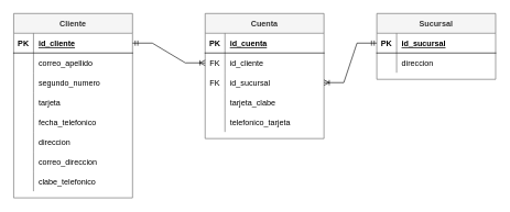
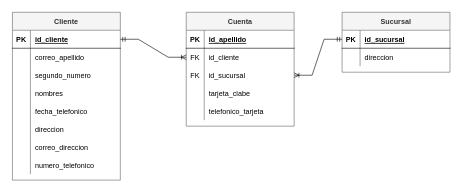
  <mxCell id="0" />
  <mxCell id="1" parent="0" />
  <mxCell id="2" value="Cliente" style="shape=table;startSize=30;container=1;collapsible=1;childLayout=tableLayout;fixedRows=1;rowLines=0;fontStyle=1;align=center;resizeLast=1;fillColor=#f5f5f5;strokeColor=#666666;fontColor=#333333;rounded=0;labelBackgroundColor=none;gradientColor=none;swimlaneFillColor=default;" parent="1" vertex="1"><mxGeometry x="20" y="20" width="180" height="280" as="geometry"><mxRectangle x="80" y="120" width="60" height="30" as="alternateBounds" /></mxGeometry></mxCell>
  <mxCell id="3" value="" style="shape=tableRow;horizontal=0;startSize=0;swimlaneHead=0;swimlaneBody=0;fillColor=none;collapsible=0;dropTarget=0;points=[[0,0.5],[1,0.5]];portConstraint=eastwest;top=0;left=0;right=0;bottom=1;" parent="2" vertex="1"><mxGeometry y="30" width="180" height="30" as="geometry" /></mxCell>
  <mxCell id="4" value="PK" style="shape=partialRectangle;connectable=0;fillColor=none;top=0;left=0;bottom=0;right=0;fontStyle=1;overflow=hidden;" parent="3" vertex="1"><mxGeometry width="30" height="30" as="geometry"><mxRectangle width="30" height="30" as="alternateBounds" /></mxGeometry></mxCell>
  <mxCell id="5" value="id_cliente" style="shape=partialRectangle;connectable=0;fillColor=none;top=0;left=0;bottom=0;right=0;align=left;spacingLeft=6;fontStyle=5;overflow=hidden;" parent="3" vertex="1"><mxGeometry x="30" width="150" height="30" as="geometry"><mxRectangle width="150" height="30" as="alternateBounds" /></mxGeometry></mxCell>
  <mxCell id="6" value="" style="shape=tableRow;horizontal=0;startSize=0;swimlaneHead=0;swimlaneBody=0;fillColor=none;collapsible=0;dropTarget=0;points=[[0,0.5],[1,0.5]];portConstraint=eastwest;top=0;left=0;right=0;bottom=0;" parent="2" vertex="1"><mxGeometry y="60" width="180" height="30" as="geometry" /></mxCell>
  <mxCell id="7" value="" style="shape=partialRectangle;connectable=0;fillColor=none;top=0;left=0;bottom=0;right=0;editable=1;overflow=hidden;" parent="6" vertex="1"><mxGeometry width="30" height="30" as="geometry"><mxRectangle width="30" height="30" as="alternateBounds" /></mxGeometry></mxCell>
  <mxCell id="8" value="correo_apellido" style="shape=partialRectangle;connectable=0;fillColor=none;top=0;left=0;bottom=0;right=0;align=left;spacingLeft=6;overflow=hidden;" parent="6" vertex="1"><mxGeometry x="30" width="150" height="30" as="geometry"><mxRectangle width="150" height="30" as="alternateBounds" /></mxGeometry></mxCell>
  <mxCell id="9" value="" style="shape=tableRow;horizontal=0;startSize=0;swimlaneHead=0;swimlaneBody=0;fillColor=none;collapsible=0;dropTarget=0;points=[[0,0.5],[1,0.5]];portConstraint=eastwest;top=0;left=0;right=0;bottom=0;" parent="2" vertex="1"><mxGeometry y="90" width="180" height="30" as="geometry" /></mxCell>
  <mxCell id="10" value="" style="shape=partialRectangle;connectable=0;fillColor=none;top=0;left=0;bottom=0;right=0;editable=1;overflow=hidden;" parent="9" vertex="1"><mxGeometry width="30" height="30" as="geometry"><mxRectangle width="30" height="30" as="alternateBounds" /></mxGeometry></mxCell>
  <mxCell id="11" value="segundo_numero" style="shape=partialRectangle;connectable=0;fillColor=none;top=0;left=0;bottom=0;right=0;align=left;spacingLeft=6;overflow=hidden;" parent="9" vertex="1"><mxGeometry x="30" width="150" height="30" as="geometry"><mxRectangle width="150" height="30" as="alternateBounds" /></mxGeometry></mxCell>
  <mxCell id="12" value="" style="shape=tableRow;horizontal=0;startSize=0;swimlaneHead=0;swimlaneBody=0;fillColor=none;collapsible=0;dropTarget=0;points=[[0,0.5],[1,0.5]];portConstraint=eastwest;top=0;left=0;right=0;bottom=0;" parent="2" vertex="1"><mxGeometry y="120" width="180" height="30" as="geometry" /></mxCell>
  <mxCell id="13" value="" style="shape=partialRectangle;connectable=0;fillColor=none;top=0;left=0;bottom=0;right=0;editable=1;overflow=hidden;" parent="12" vertex="1"><mxGeometry width="30" height="30" as="geometry"><mxRectangle width="30" height="30" as="alternateBounds" /></mxGeometry></mxCell>
- <mxCell id="14" value="tarjeta" style="shape=partialRectangle;connectable=0;fillColor=none;top=0;left=0;bottom=0;right=0;align=left;spacingLeft=6;overflow=hidden;" parent="12" vertex="1"><mxGeometry x="30" width="150" height="30" as="geometry"><mxRectangle width="150" height="30" as="alternateBounds" /></mxGeometry></mxCell>
+ <mxCell id="14" value="nombres" style="shape=partialRectangle;connectable=0;fillColor=none;top=0;left=0;bottom=0;right=0;align=left;spacingLeft=6;overflow=hidden;" parent="12" vertex="1"><mxGeometry x="30" width="150" height="30" as="geometry"><mxRectangle width="150" height="30" as="alternateBounds" /></mxGeometry></mxCell>
  <mxCell id="15" value="" style="shape=tableRow;horizontal=0;startSize=0;swimlaneHead=0;swimlaneBody=0;fillColor=none;collapsible=0;dropTarget=0;points=[[0,0.5],[1,0.5]];portConstraint=eastwest;top=0;left=0;right=0;bottom=0;" parent="2" vertex="1"><mxGeometry y="150" width="180" height="30" as="geometry" /></mxCell>
  <mxCell id="16" value="" style="shape=partialRectangle;connectable=0;fillColor=none;top=0;left=0;bottom=0;right=0;editable=1;overflow=hidden;" parent="15" vertex="1"><mxGeometry width="30" height="30" as="geometry"><mxRectangle width="30" height="30" as="alternateBounds" /></mxGeometry></mxCell>
  <mxCell id="17" value="fecha_telefonico" style="shape=partialRectangle;connectable=0;fillColor=none;top=0;left=0;bottom=0;right=0;align=left;spacingLeft=6;overflow=hidden;" parent="15" vertex="1"><mxGeometry x="30" width="150" height="30" as="geometry"><mxRectangle width="150" height="30" as="alternateBounds" /></mxGeometry></mxCell>
  <mxCell id="18" value="" style="shape=tableRow;horizontal=0;startSize=0;swimlaneHead=0;swimlaneBody=0;fillColor=none;collapsible=0;dropTarget=0;points=[[0,0.5],[1,0.5]];portConstraint=eastwest;top=0;left=0;right=0;bottom=0;" parent="2" vertex="1"><mxGeometry y="180" width="180" height="30" as="geometry" /></mxCell>
  <mxCell id="19" value="" style="shape=partialRectangle;connectable=0;fillColor=none;top=0;left=0;bottom=0;right=0;editable=1;overflow=hidden;" parent="18" vertex="1"><mxGeometry width="30" height="30" as="geometry"><mxRectangle width="30" height="30" as="alternateBounds" /></mxGeometry></mxCell>
  <mxCell id="20" value="direccion" style="shape=partialRectangle;connectable=0;fillColor=none;top=0;left=0;bottom=0;right=0;align=left;spacingLeft=6;overflow=hidden;" parent="18" vertex="1"><mxGeometry x="30" width="150" height="30" as="geometry"><mxRectangle width="150" height="30" as="alternateBounds" /></mxGeometry></mxCell>
  <mxCell id="21" value="" style="shape=tableRow;horizontal=0;startSize=0;swimlaneHead=0;swimlaneBody=0;fillColor=none;collapsible=0;dropTarget=0;points=[[0,0.5],[1,0.5]];portConstraint=eastwest;top=0;left=0;right=0;bottom=0;" parent="2" vertex="1"><mxGeometry y="210" width="180" height="30" as="geometry" /></mxCell>
  <mxCell id="22" value="" style="shape=partialRectangle;connectable=0;fillColor=none;top=0;left=0;bottom=0;right=0;editable=1;overflow=hidden;" parent="21" vertex="1"><mxGeometry width="30" height="30" as="geometry"><mxRectangle width="30" height="30" as="alternateBounds" /></mxGeometry></mxCell>
  <mxCell id="23" value="correo_direccion" style="shape=partialRectangle;connectable=0;fillColor=none;top=0;left=0;bottom=0;right=0;align=left;spacingLeft=6;overflow=hidden;" parent="21" vertex="1"><mxGeometry x="30" width="150" height="30" as="geometry"><mxRectangle width="150" height="30" as="alternateBounds" /></mxGeometry></mxCell>
  <mxCell id="24" value="" style="shape=tableRow;horizontal=0;startSize=0;swimlaneHead=0;swimlaneBody=0;fillColor=none;collapsible=0;dropTarget=0;points=[[0,0.5],[1,0.5]];portConstraint=eastwest;top=0;left=0;right=0;bottom=0;" parent="2" vertex="1"><mxGeometry y="240" width="180" height="30" as="geometry" /></mxCell>
  <mxCell id="25" value="" style="shape=partialRectangle;connectable=0;fillColor=none;top=0;left=0;bottom=0;right=0;editable=1;overflow=hidden;" parent="24" vertex="1"><mxGeometry width="30" height="30" as="geometry"><mxRectangle width="30" height="30" as="alternateBounds" /></mxGeometry></mxCell>
- <mxCell id="26" value="clabe_telefonico" style="shape=partialRectangle;connectable=0;fillColor=none;top=0;left=0;bottom=0;right=0;align=left;spacingLeft=6;overflow=hidden;" parent="24" vertex="1"><mxGeometry x="30" width="150" height="30" as="geometry"><mxRectangle width="150" height="30" as="alternateBounds" /></mxGeometry></mxCell>
+ <mxCell id="26" value="numero_telefonico" style="shape=partialRectangle;connectable=0;fillColor=none;top=0;left=0;bottom=0;right=0;align=left;spacingLeft=6;overflow=hidden;" parent="24" vertex="1"><mxGeometry x="30" width="150" height="30" as="geometry"><mxRectangle width="150" height="30" as="alternateBounds" /></mxGeometry></mxCell>
  <mxCell id="27" value="" style="shape=partialRectangle;connectable=0;fillColor=none;top=0;left=0;bottom=0;right=0;editable=1;overflow=hidden;strokeColor=default;" parent="1" vertex="1"><mxGeometry x="20" y="170" width="30" height="30" as="geometry"><mxRectangle width="30" height="30" as="alternateBounds" /></mxGeometry></mxCell>
  <mxCell id="28" value="Cuenta" style="shape=table;startSize=30;container=1;collapsible=1;childLayout=tableLayout;fixedRows=1;rowLines=0;fontStyle=1;align=center;resizeLast=1;fillColor=#f5f5f5;strokeColor=#666666;fontColor=#333333;rounded=0;labelBackgroundColor=none;gradientColor=none;swimlaneFillColor=default;" parent="1" vertex="1"><mxGeometry x="310" y="20" width="180" height="190" as="geometry"><mxRectangle x="80" y="120" width="60" height="30" as="alternateBounds" /></mxGeometry></mxCell>
  <mxCell id="29" value="" style="shape=tableRow;horizontal=0;startSize=0;swimlaneHead=0;swimlaneBody=0;fillColor=none;collapsible=0;dropTarget=0;points=[[0,0.5],[1,0.5]];portConstraint=eastwest;top=0;left=0;right=0;bottom=1;" parent="28" vertex="1"><mxGeometry y="30" width="180" height="30" as="geometry" /></mxCell>
  <mxCell id="30" value="PK" style="shape=partialRectangle;connectable=0;fillColor=none;top=0;left=0;bottom=0;right=0;fontStyle=1;overflow=hidden;" parent="29" vertex="1"><mxGeometry width="30" height="30" as="geometry"><mxRectangle width="30" height="30" as="alternateBounds" /></mxGeometry></mxCell>
- <mxCell id="31" value="id_cuenta" style="shape=partialRectangle;connectable=0;fillColor=none;top=0;left=0;bottom=0;right=0;align=left;spacingLeft=6;fontStyle=5;overflow=hidden;" parent="29" vertex="1"><mxGeometry x="30" width="150" height="30" as="geometry"><mxRectangle width="150" height="30" as="alternateBounds" /></mxGeometry></mxCell>
+ <mxCell id="31" value="id_apellido" style="shape=partialRectangle;connectable=0;fillColor=none;top=0;left=0;bottom=0;right=0;align=left;spacingLeft=6;fontStyle=5;overflow=hidden;" parent="29" vertex="1"><mxGeometry x="30" width="150" height="30" as="geometry"><mxRectangle width="150" height="30" as="alternateBounds" /></mxGeometry></mxCell>
  <mxCell id="32" value="" style="shape=tableRow;horizontal=0;startSize=0;swimlaneHead=0;swimlaneBody=0;fillColor=none;collapsible=0;dropTarget=0;points=[[0,0.5],[1,0.5]];portConstraint=eastwest;top=0;left=0;right=0;bottom=0;" parent="28" vertex="1"><mxGeometry y="60" width="180" height="30" as="geometry" /></mxCell>
  <mxCell id="33" value="FK" style="shape=partialRectangle;connectable=0;fillColor=none;top=0;left=0;bottom=0;right=0;editable=1;overflow=hidden;" parent="32" vertex="1"><mxGeometry width="30" height="30" as="geometry"><mxRectangle width="30" height="30" as="alternateBounds" /></mxGeometry></mxCell>
  <mxCell id="34" value="id_cliente" style="shape=partialRectangle;connectable=0;fillColor=none;top=0;left=0;bottom=0;right=0;align=left;spacingLeft=6;overflow=hidden;" parent="32" vertex="1"><mxGeometry x="30" width="150" height="30" as="geometry"><mxRectangle width="150" height="30" as="alternateBounds" /></mxGeometry></mxCell>
  <mxCell id="35" value="" style="shape=tableRow;horizontal=0;startSize=0;swimlaneHead=0;swimlaneBody=0;fillColor=none;collapsible=0;dropTarget=0;points=[[0,0.5],[1,0.5]];portConstraint=eastwest;top=0;left=0;right=0;bottom=0;" vertex="1" parent="28"><mxGeometry y="90" width="180" height="30" as="geometry" /></mxCell>
  <mxCell id="36" value="FK" style="shape=partialRectangle;connectable=0;fillColor=none;top=0;left=0;bottom=0;right=0;editable=1;overflow=hidden;" vertex="1" parent="35"><mxGeometry width="30" height="30" as="geometry"><mxRectangle width="30" height="30" as="alternateBounds" /></mxGeometry></mxCell>
  <mxCell id="37" value="id_sucursal" style="shape=partialRectangle;connectable=0;fillColor=none;top=0;left=0;bottom=0;right=0;align=left;spacingLeft=6;overflow=hidden;" vertex="1" parent="35"><mxGeometry x="30" width="150" height="30" as="geometry"><mxRectangle width="150" height="30" as="alternateBounds" /></mxGeometry></mxCell>
  <mxCell id="38" value="" style="shape=tableRow;horizontal=0;startSize=0;swimlaneHead=0;swimlaneBody=0;fillColor=none;collapsible=0;dropTarget=0;points=[[0,0.5],[1,0.5]];portConstraint=eastwest;top=0;left=0;right=0;bottom=0;" parent="28" vertex="1"><mxGeometry y="120" width="180" height="30" as="geometry" /></mxCell>
  <mxCell id="39" value="" style="shape=partialRectangle;connectable=0;fillColor=none;top=0;left=0;bottom=0;right=0;editable=1;overflow=hidden;" parent="38" vertex="1"><mxGeometry width="30" height="30" as="geometry"><mxRectangle width="30" height="30" as="alternateBounds" /></mxGeometry></mxCell>
  <mxCell id="40" value="tarjeta_clabe" style="shape=partialRectangle;connectable=0;fillColor=none;top=0;left=0;bottom=0;right=0;align=left;spacingLeft=6;overflow=hidden;" parent="38" vertex="1"><mxGeometry x="30" width="150" height="30" as="geometry"><mxRectangle width="150" height="30" as="alternateBounds" /></mxGeometry></mxCell>
  <mxCell id="41" value="" style="shape=tableRow;horizontal=0;startSize=0;swimlaneHead=0;swimlaneBody=0;fillColor=none;collapsible=0;dropTarget=0;points=[[0,0.5],[1,0.5]];portConstraint=eastwest;top=0;left=0;right=0;bottom=0;" parent="28" vertex="1"><mxGeometry y="150" width="180" height="30" as="geometry" /></mxCell>
  <mxCell id="42" value="" style="shape=partialRectangle;connectable=0;fillColor=none;top=0;left=0;bottom=0;right=0;editable=1;overflow=hidden;" parent="41" vertex="1"><mxGeometry width="30" height="30" as="geometry"><mxRectangle width="30" height="30" as="alternateBounds" /></mxGeometry></mxCell>
  <mxCell id="43" value="telefonico_tarjeta" style="shape=partialRectangle;connectable=0;fillColor=none;top=0;left=0;bottom=0;right=0;align=left;spacingLeft=6;overflow=hidden;" parent="41" vertex="1"><mxGeometry x="30" width="150" height="30" as="geometry"><mxRectangle width="150" height="30" as="alternateBounds" /></mxGeometry></mxCell>
  <mxCell id="44" value="" style="edgeStyle=entityRelationEdgeStyle;fontSize=12;html=1;endArrow=ERoneToMany;startArrow=ERmandOne;rounded=0;exitX=1;exitY=0.5;exitDx=0;exitDy=0;entryX=0;entryY=0.5;entryDx=0;entryDy=0;endFill=0;" parent="1" source="3" target="32" edge="1"><mxGeometry width="100" height="100" relative="1" as="geometry"><mxPoint x="340" y="360" as="sourcePoint" /><mxPoint x="440" y="260" as="targetPoint" /></mxGeometry></mxCell>
  <mxCell id="45" value="Sucursal" style="shape=table;startSize=30;container=1;collapsible=1;childLayout=tableLayout;fixedRows=1;rowLines=0;fontStyle=1;align=center;resizeLast=1;fillColor=#f5f5f5;strokeColor=#666666;fontColor=#333333;rounded=0;labelBackgroundColor=none;gradientColor=none;swimlaneFillColor=default;" parent="1" vertex="1"><mxGeometry x="570" y="20" width="180" height="100" as="geometry"><mxRectangle x="80" y="120" width="60" height="30" as="alternateBounds" /></mxGeometry></mxCell>
  <mxCell id="46" value="" style="shape=tableRow;horizontal=0;startSize=0;swimlaneHead=0;swimlaneBody=0;fillColor=none;collapsible=0;dropTarget=0;points=[[0,0.5],[1,0.5]];portConstraint=eastwest;top=0;left=0;right=0;bottom=1;" parent="45" vertex="1"><mxGeometry y="30" width="180" height="30" as="geometry" /></mxCell>
  <mxCell id="47" value="PK" style="shape=partialRectangle;connectable=0;fillColor=none;top=0;left=0;bottom=0;right=0;fontStyle=1;overflow=hidden;" parent="46" vertex="1"><mxGeometry width="30" height="30" as="geometry"><mxRectangle width="30" height="30" as="alternateBounds" /></mxGeometry></mxCell>
  <mxCell id="48" value="id_sucursal" style="shape=partialRectangle;connectable=0;fillColor=none;top=0;left=0;bottom=0;right=0;align=left;spacingLeft=6;fontStyle=5;overflow=hidden;" parent="46" vertex="1"><mxGeometry x="30" width="150" height="30" as="geometry"><mxRectangle width="150" height="30" as="alternateBounds" /></mxGeometry></mxCell>
  <mxCell id="49" value="" style="shape=tableRow;horizontal=0;startSize=0;swimlaneHead=0;swimlaneBody=0;fillColor=none;collapsible=0;dropTarget=0;points=[[0,0.5],[1,0.5]];portConstraint=eastwest;top=0;left=0;right=0;bottom=0;" parent="45" vertex="1"><mxGeometry y="60" width="180" height="30" as="geometry" /></mxCell>
  <mxCell id="50" value="" style="shape=partialRectangle;connectable=0;fillColor=none;top=0;left=0;bottom=0;right=0;editable=1;overflow=hidden;" parent="49" vertex="1"><mxGeometry width="30" height="30" as="geometry"><mxRectangle width="30" height="30" as="alternateBounds" /></mxGeometry></mxCell>
  <mxCell id="51" value="direccion" style="shape=partialRectangle;connectable=0;fillColor=none;top=0;left=0;bottom=0;right=0;align=left;spacingLeft=6;overflow=hidden;" parent="49" vertex="1"><mxGeometry x="30" width="150" height="30" as="geometry"><mxRectangle width="150" height="30" as="alternateBounds" /></mxGeometry></mxCell>
  <mxCell id="52" value="" style="edgeStyle=entityRelationEdgeStyle;fontSize=12;html=1;endArrow=ERoneToMany;startArrow=ERmandOne;rounded=0;exitX=0;exitY=0.5;exitDx=0;exitDy=0;entryX=1;entryY=0.5;entryDx=0;entryDy=0;endFill=0;" parent="1" source="46" target="35" edge="1"><mxGeometry width="100" height="100" relative="1" as="geometry"><mxPoint x="310" y="270" as="sourcePoint" /><mxPoint x="530" y="240" as="targetPoint" /></mxGeometry></mxCell>
